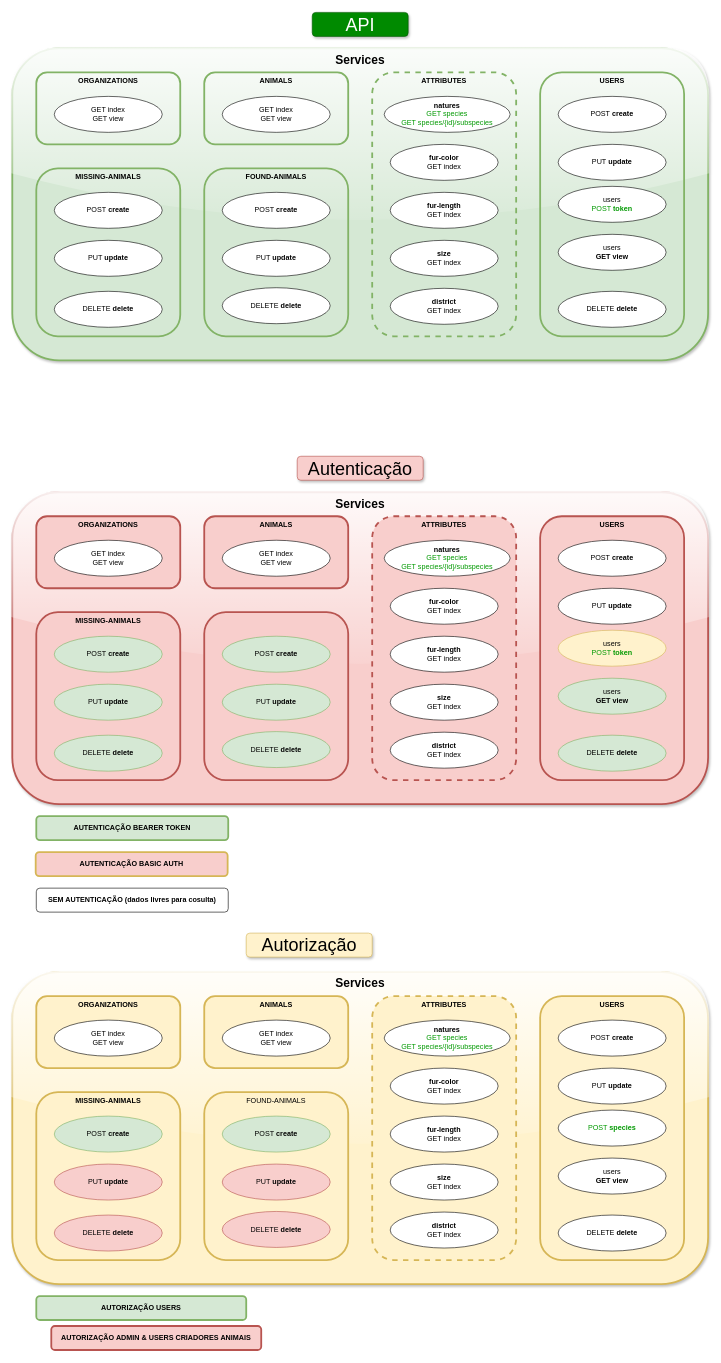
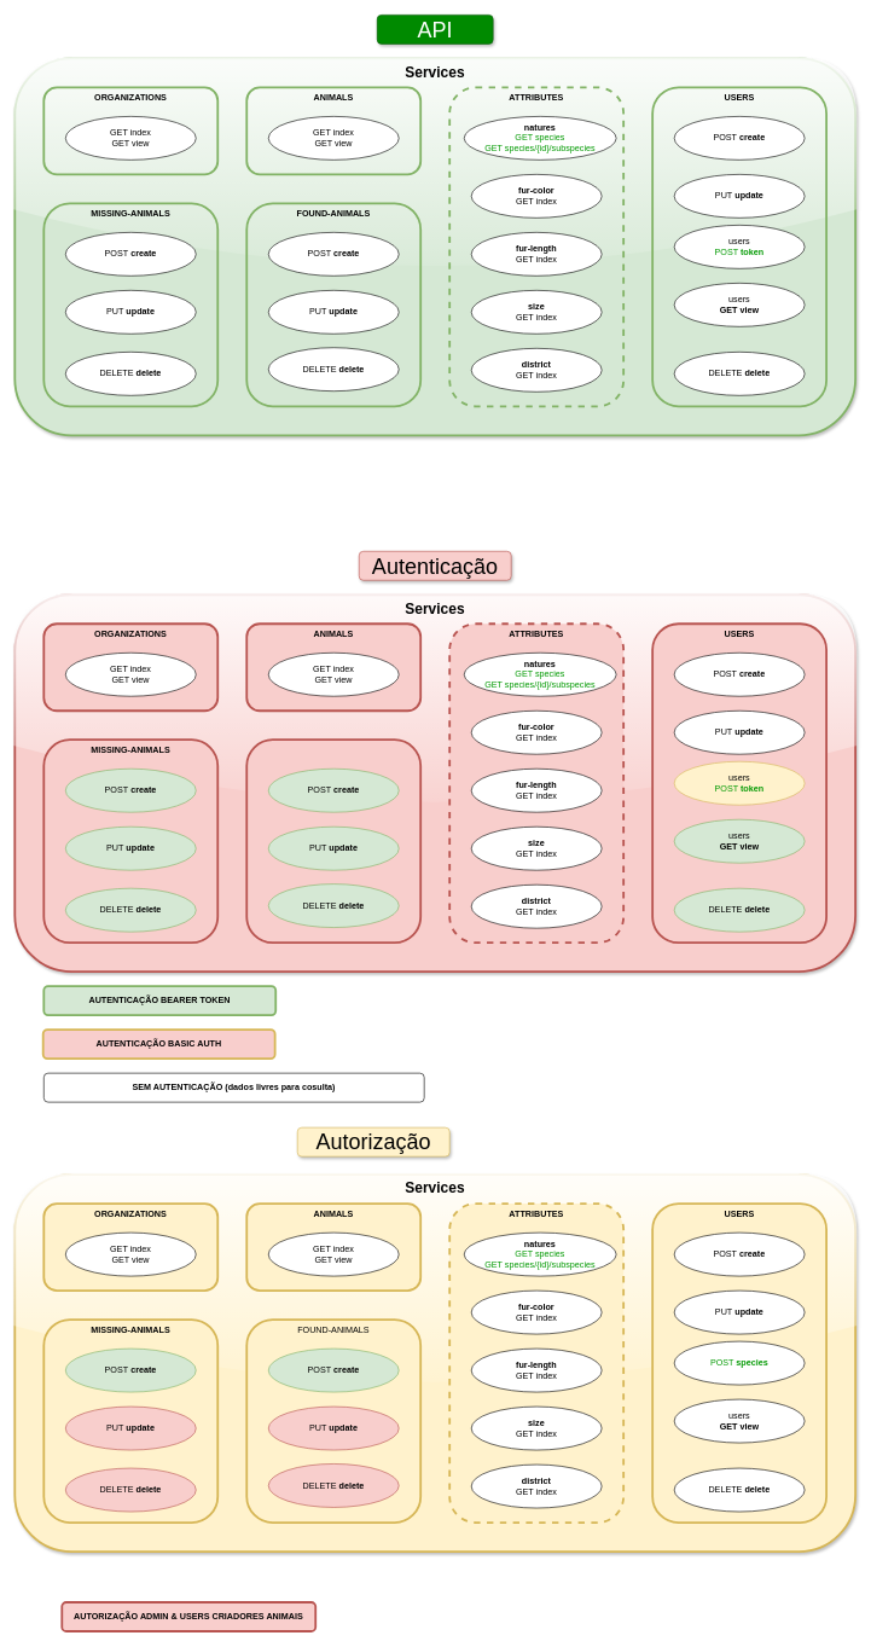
  <mxCell id="0" />
  <mxCell id="1" parent="0" />
  <mxCell id="2" value="&lt;font style=&quot;font-size: 20px&quot;&gt;&lt;b&gt;Services&lt;/b&gt;&lt;/font&gt;" style="rounded=1;whiteSpace=wrap;html=1;strokeWidth=3;fillColor=#d5e8d4;verticalAlign=top;strokeColor=#82b366;glass=1;shadow=1;comic=0;" parent="1" vertex="1"><mxGeometry x="20" y="80" width="1160" height="520" as="geometry" /></mxCell>
  <mxCell id="3" value="&lt;b&gt;MISSING-ANIMALS&lt;/b&gt;" style="rounded=1;whiteSpace=wrap;html=1;fillColor=none;strokeColor=#82b366;strokeWidth=3;verticalAlign=top;" parent="1" vertex="1"><mxGeometry x="60" y="280" width="240" height="280" as="geometry" /></mxCell>
  <mxCell id="4" value="DELETE&amp;nbsp;&lt;b&gt;delete&lt;/b&gt;" style="ellipse;whiteSpace=wrap;html=1;" parent="1" vertex="1"><mxGeometry x="90" y="485" width="180" height="60" as="geometry" /></mxCell>
  <mxCell id="5" value="" style="group" parent="1" vertex="1" connectable="0"><mxGeometry x="340" y="120" width="240" height="120" as="geometry" /></mxCell>
  <mxCell id="6" value="&lt;b&gt;ANIMALS&lt;/b&gt;" style="rounded=1;whiteSpace=wrap;html=1;fillColor=none;strokeColor=#82b366;strokeWidth=3;verticalAlign=top;" parent="5" vertex="1"><mxGeometry width="240" height="120" as="geometry" /></mxCell>
  <mxCell id="7" value="GET index&lt;br&gt;GET view" style="ellipse;whiteSpace=wrap;html=1;" parent="5" vertex="1"><mxGeometry x="30" y="40" width="180" height="60" as="geometry" /></mxCell>
  <mxCell id="8" value="" style="group" parent="1" vertex="1" connectable="0"><mxGeometry x="60" y="120" width="240" height="120" as="geometry" /></mxCell>
  <mxCell id="9" value="&lt;b&gt;ORGANIZATIONS&lt;/b&gt;" style="rounded=1;whiteSpace=wrap;html=1;fillColor=none;strokeColor=#82b366;strokeWidth=3;verticalAlign=top;" parent="8" vertex="1"><mxGeometry width="240" height="120" as="geometry" /></mxCell>
  <mxCell id="10" value="GET index&lt;br&gt;GET view" style="ellipse;whiteSpace=wrap;html=1;" parent="8" vertex="1"><mxGeometry x="30" y="40" width="180" height="60" as="geometry" /></mxCell>
  <mxCell id="11" value="API" style="text;html=1;strokeColor=#005700;fillColor=#008a00;align=center;verticalAlign=middle;whiteSpace=wrap;rounded=1;fontSize=30;glass=0;shadow=1;comic=0;fontColor=#ffffff;" parent="1" vertex="1"><mxGeometry x="520" y="20" width="160" height="40" as="geometry" /></mxCell>
  <mxCell id="12" value="" style="group" parent="1" vertex="1" connectable="0"><mxGeometry x="340" y="280" width="240" height="280" as="geometry" /></mxCell>
  <mxCell id="13" value="&lt;b&gt;FOUND-ANIMALS&lt;/b&gt;" style="rounded=1;whiteSpace=wrap;html=1;fillColor=none;strokeColor=#82b366;strokeWidth=3;verticalAlign=top;" parent="12" vertex="1"><mxGeometry width="240" height="280" as="geometry" /></mxCell>
  <mxCell id="14" value="POST&amp;nbsp;&lt;b&gt;create&lt;/b&gt;" style="ellipse;whiteSpace=wrap;html=1;" parent="12" vertex="1"><mxGeometry x="30" y="40" width="180" height="60" as="geometry" /></mxCell>
  <mxCell id="15" value="DELETE&amp;nbsp;&lt;b&gt;delete&lt;/b&gt;" style="ellipse;whiteSpace=wrap;html=1;" parent="12" vertex="1"><mxGeometry x="30" y="199" width="180" height="60" as="geometry" /></mxCell>
  <mxCell id="16" value="PUT&amp;nbsp;&lt;b&gt;update&lt;/b&gt;" style="ellipse;whiteSpace=wrap;html=1;" parent="12" vertex="1"><mxGeometry x="30" y="120" width="180" height="60" as="geometry" /></mxCell>
  <mxCell id="17" value="&lt;b&gt;ATTRIBUTES&lt;/b&gt;" style="rounded=1;whiteSpace=wrap;html=1;fillColor=none;strokeColor=#82b366;strokeWidth=3;verticalAlign=top;dashed=1;" parent="1" vertex="1"><mxGeometry x="620" y="120" width="240" height="440" as="geometry" /></mxCell>
  <mxCell id="18" value="&lt;b&gt;natures&lt;/b&gt;&lt;br&gt;&lt;font color=&quot;#009900&quot;&gt;GET species&lt;/font&gt;&lt;br&gt;&lt;font color=&quot;#009900&quot;&gt;GET species/{id}/subspecies&lt;/font&gt;" style="ellipse;whiteSpace=wrap;html=1;" parent="1" vertex="1"><mxGeometry x="640" y="160" width="210" height="60" as="geometry" /></mxCell>
  <mxCell id="19" value="&lt;b&gt;fur-length&lt;/b&gt;&lt;br&gt;GET index" style="ellipse;whiteSpace=wrap;html=1;" parent="1" vertex="1"><mxGeometry x="650" y="320" width="180" height="60" as="geometry" /></mxCell>
  <mxCell id="20" value="&lt;b&gt;fur-color&lt;/b&gt;&lt;br&gt;GET index" style="ellipse;whiteSpace=wrap;html=1;" parent="1" vertex="1"><mxGeometry x="650" y="240" width="180" height="60" as="geometry" /></mxCell>
  <mxCell id="21" value="&lt;b&gt;size&lt;/b&gt;&lt;br&gt;GET index" style="ellipse;whiteSpace=wrap;html=1;" parent="1" vertex="1"><mxGeometry x="650" y="400" width="180" height="60" as="geometry" /></mxCell>
  <mxCell id="22" value="&lt;b&gt;district&lt;/b&gt;&lt;br&gt;GET index" style="ellipse;whiteSpace=wrap;html=1;" parent="1" vertex="1"><mxGeometry x="650" y="480" width="180" height="60" as="geometry" /></mxCell>
  <mxCell id="23" value="&lt;b&gt;USERS&lt;/b&gt;" style="rounded=1;whiteSpace=wrap;html=1;fillColor=none;strokeColor=#82b366;strokeWidth=3;verticalAlign=top;" parent="1" vertex="1"><mxGeometry x="900" y="120" width="240" height="440" as="geometry" /></mxCell>
  <mxCell id="24" value="POST&amp;nbsp;&lt;b&gt;create&lt;/b&gt;" style="ellipse;whiteSpace=wrap;html=1;" parent="1" vertex="1"><mxGeometry x="930" y="160" width="180" height="60" as="geometry" /></mxCell>
  <mxCell id="25" value="DELETE&amp;nbsp;&lt;b&gt;delete&lt;/b&gt;" style="ellipse;whiteSpace=wrap;html=1;" parent="1" vertex="1"><mxGeometry x="930" y="485" width="180" height="60" as="geometry" /></mxCell>
  <mxCell id="26" value="PUT&amp;nbsp;&lt;b&gt;update&lt;/b&gt;" style="ellipse;whiteSpace=wrap;html=1;" parent="1" vertex="1"><mxGeometry x="930" y="240" width="180" height="60" as="geometry" /></mxCell>
  <mxCell id="27" value="users&lt;br&gt;&lt;font color=&quot;#009900&quot;&gt;POST &lt;b&gt;token&lt;/b&gt;&lt;/font&gt;" style="ellipse;whiteSpace=wrap;html=1;" parent="1" vertex="1"><mxGeometry x="930" y="310" width="180" height="60" as="geometry" /></mxCell>
  <mxCell id="28" value="users&lt;br&gt;&lt;b&gt;GET view&lt;/b&gt;" style="ellipse;whiteSpace=wrap;html=1;" parent="1" vertex="1"><mxGeometry x="930" y="390" width="180" height="60" as="geometry" /></mxCell>
  <mxCell id="29" value="POST&amp;nbsp;&lt;b&gt;create&lt;/b&gt;" style="ellipse;whiteSpace=wrap;html=1;" parent="1" vertex="1"><mxGeometry x="90" y="320" width="180" height="60" as="geometry" /></mxCell>
  <mxCell id="30" value="PUT&amp;nbsp;&lt;b&gt;update&lt;/b&gt;" style="ellipse;whiteSpace=wrap;html=1;" parent="1" vertex="1"><mxGeometry x="90" y="400" width="180" height="60" as="geometry" /></mxCell>
  <mxCell id="31" value="&lt;font style=&quot;font-size: 20px&quot;&gt;&lt;b&gt;Services&lt;/b&gt;&lt;/font&gt;" style="rounded=1;whiteSpace=wrap;html=1;strokeWidth=3;fillColor=#f8cecc;verticalAlign=top;strokeColor=#b85450;glass=1;shadow=1;comic=0;" vertex="1" parent="1"><mxGeometry x="20" y="820" width="1160" height="520" as="geometry" /></mxCell>
  <mxCell id="32" value="&lt;b&gt;MISSING-ANIMALS&lt;/b&gt;" style="rounded=1;whiteSpace=wrap;html=1;fillColor=#f8cecc;strokeColor=#b85450;strokeWidth=3;verticalAlign=top;" vertex="1" parent="1"><mxGeometry x="60" y="1020" width="240" height="280" as="geometry" /></mxCell>
  <mxCell id="33" value="DELETE&amp;nbsp;&lt;b&gt;delete&lt;/b&gt;" style="ellipse;whiteSpace=wrap;html=1;fillColor=#d5e8d4;strokeColor=#82b366;" vertex="1" parent="1"><mxGeometry x="90" y="1225" width="180" height="60" as="geometry" /></mxCell>
  <mxCell id="34" value="" style="group;strokeColor=none;" vertex="1" connectable="0" parent="1"><mxGeometry x="340" y="860" width="240" height="120" as="geometry" /></mxCell>
  <mxCell id="35" value="&lt;b&gt;ANIMALS&lt;/b&gt;" style="rounded=1;whiteSpace=wrap;html=1;fillColor=#f8cecc;strokeColor=#b85450;strokeWidth=3;verticalAlign=top;" vertex="1" parent="34"><mxGeometry width="240" height="120" as="geometry" /></mxCell>
  <mxCell id="36" value="GET index&lt;br&gt;GET view" style="ellipse;whiteSpace=wrap;html=1;" vertex="1" parent="34"><mxGeometry x="30" y="40" width="180" height="60" as="geometry" /></mxCell>
  <mxCell id="37" value="ORGANIZATIONS" style="group;fillColor=#f8cecc;strokeColor=#b85450;fontStyle=1;strokeWidth=3;rounded=1;" vertex="1" connectable="0" parent="1"><mxGeometry x="60" y="860" width="240" height="120" as="geometry" /></mxCell>
  <mxCell id="38" value="Autenticação" style="text;html=1;strokeColor=#b85450;fillColor=#f8cecc;align=center;verticalAlign=middle;whiteSpace=wrap;rounded=1;fontSize=30;glass=0;shadow=1;comic=0;" vertex="1" parent="1"><mxGeometry x="495" y="760" width="210" height="40" as="geometry" /></mxCell>
  <mxCell id="39" value="" style="group;fillColor=#f8cecc;strokeColor=#b85450;rounded=1;strokeWidth=3;" vertex="1" connectable="0" parent="1"><mxGeometry x="340" y="1020" width="240" height="280" as="geometry" /></mxCell>
  <mxCell id="40" value="&lt;b&gt;ATTRIBUTES&lt;/b&gt;" style="rounded=1;whiteSpace=wrap;html=1;fillColor=#f8cecc;strokeColor=#b85450;strokeWidth=3;verticalAlign=top;dashed=1;" vertex="1" parent="1"><mxGeometry x="620" y="860" width="240" height="440" as="geometry" /></mxCell>
  <mxCell id="41" value="&lt;b&gt;natures&lt;/b&gt;&lt;br&gt;&lt;font color=&quot;#009900&quot;&gt;GET species&lt;/font&gt;&lt;br&gt;&lt;font color=&quot;#009900&quot;&gt;GET species/{id}/subspecies&lt;/font&gt;" style="ellipse;whiteSpace=wrap;html=1;" vertex="1" parent="1"><mxGeometry x="640" y="900" width="210" height="60" as="geometry" /></mxCell>
  <mxCell id="42" value="&lt;b&gt;fur-length&lt;/b&gt;&lt;br&gt;GET index" style="ellipse;whiteSpace=wrap;html=1;" vertex="1" parent="1"><mxGeometry x="650" y="1060" width="180" height="60" as="geometry" /></mxCell>
  <mxCell id="43" value="&lt;b&gt;fur-color&lt;/b&gt;&lt;br&gt;GET index" style="ellipse;whiteSpace=wrap;html=1;" vertex="1" parent="1"><mxGeometry x="650" y="980" width="180" height="60" as="geometry" /></mxCell>
  <mxCell id="44" value="&lt;b&gt;size&lt;/b&gt;&lt;br&gt;GET index" style="ellipse;whiteSpace=wrap;html=1;" vertex="1" parent="1"><mxGeometry x="650" y="1140" width="180" height="60" as="geometry" /></mxCell>
  <mxCell id="45" value="&lt;b&gt;district&lt;/b&gt;&lt;br&gt;GET index" style="ellipse;whiteSpace=wrap;html=1;" vertex="1" parent="1"><mxGeometry x="650" y="1220" width="180" height="60" as="geometry" /></mxCell>
  <mxCell id="46" value="&lt;b&gt;USERS&lt;/b&gt;" style="rounded=1;whiteSpace=wrap;html=1;fillColor=#f8cecc;strokeColor=#b85450;strokeWidth=3;verticalAlign=top;" vertex="1" parent="1"><mxGeometry x="900" y="860" width="240" height="440" as="geometry" /></mxCell>
  <mxCell id="47" value="POST&amp;nbsp;&lt;b&gt;create&lt;/b&gt;" style="ellipse;whiteSpace=wrap;html=1;" vertex="1" parent="1"><mxGeometry x="930" y="900" width="180" height="60" as="geometry" /></mxCell>
  <mxCell id="48" value="DELETE&amp;nbsp;&lt;b&gt;delete&lt;/b&gt;" style="ellipse;whiteSpace=wrap;html=1;fillColor=#d5e8d4;strokeColor=#82b366;" vertex="1" parent="1"><mxGeometry x="930" y="1225" width="180" height="60" as="geometry" /></mxCell>
  <mxCell id="49" value="PUT&amp;nbsp;&lt;b&gt;update&lt;/b&gt;" style="ellipse;whiteSpace=wrap;html=1;" vertex="1" parent="1"><mxGeometry x="930" y="980" width="180" height="60" as="geometry" /></mxCell>
  <mxCell id="50" value="users&lt;br&gt;&lt;font color=&quot;#009900&quot;&gt;POST &lt;b&gt;token&lt;/b&gt;&lt;/font&gt;" style="ellipse;whiteSpace=wrap;html=1;fillColor=#fff2cc;strokeColor=#d6b656;" vertex="1" parent="1"><mxGeometry x="930" y="1050" width="180" height="60" as="geometry" /></mxCell>
  <mxCell id="51" value="users&lt;br&gt;&lt;b&gt;GET view&lt;/b&gt;" style="ellipse;whiteSpace=wrap;html=1;fillColor=#d5e8d4;strokeColor=#82b366;" vertex="1" parent="1"><mxGeometry x="930" y="1130" width="180" height="60" as="geometry" /></mxCell>
  <mxCell id="52" value="POST&amp;nbsp;&lt;b&gt;create&lt;/b&gt;" style="ellipse;whiteSpace=wrap;html=1;fillColor=#d5e8d4;strokeColor=#82b366;" vertex="1" parent="1"><mxGeometry x="90" y="1060" width="180" height="60" as="geometry" /></mxCell>
  <mxCell id="53" value="PUT&amp;nbsp;&lt;b&gt;update&lt;/b&gt;" style="ellipse;whiteSpace=wrap;html=1;fillColor=#d5e8d4;strokeColor=#82b366;" vertex="1" parent="1"><mxGeometry x="90" y="1140" width="180" height="60" as="geometry" /></mxCell>
  <mxCell id="54" value="POST&amp;nbsp;&lt;b&gt;create&lt;/b&gt;" style="ellipse;whiteSpace=wrap;html=1;fillColor=#d5e8d4;strokeColor=#82b366;" vertex="1" parent="1"><mxGeometry x="370" y="1060" width="180" height="60" as="geometry" /></mxCell>
  <mxCell id="55" value="DELETE&amp;nbsp;&lt;b&gt;delete&lt;/b&gt;" style="ellipse;whiteSpace=wrap;html=1;fillColor=#d5e8d4;strokeColor=#82b366;" vertex="1" parent="1"><mxGeometry x="370" y="1219" width="180" height="60" as="geometry" /></mxCell>
  <mxCell id="56" value="PUT&amp;nbsp;&lt;b&gt;update&lt;/b&gt;" style="ellipse;whiteSpace=wrap;html=1;fillColor=#d5e8d4;strokeColor=#82b366;" vertex="1" parent="1"><mxGeometry x="370" y="1140" width="180" height="60" as="geometry" /></mxCell>
  <mxCell id="57" value="GET index&lt;br&gt;GET view" style="ellipse;whiteSpace=wrap;html=1;" vertex="1" parent="1"><mxGeometry x="90" y="900" width="180" height="60" as="geometry" /></mxCell>
  <mxCell id="58" value="&lt;font style=&quot;font-size: 20px&quot;&gt;&lt;b&gt;Services&lt;/b&gt;&lt;/font&gt;" style="rounded=1;whiteSpace=wrap;html=1;strokeWidth=3;fillColor=#fff2cc;verticalAlign=top;strokeColor=#d6b656;glass=1;shadow=1;comic=0;" vertex="1" parent="1"><mxGeometry x="20" y="1620" width="1160" height="520" as="geometry" /></mxCell>
  <mxCell id="59" value="&lt;b&gt;MISSING-ANIMALS&lt;/b&gt;" style="rounded=1;whiteSpace=wrap;html=1;fillColor=#fff2cc;strokeColor=#d6b656;strokeWidth=3;verticalAlign=top;" vertex="1" parent="1"><mxGeometry x="60" y="1820" width="240" height="280" as="geometry" /></mxCell>
  <mxCell id="60" value="DELETE&amp;nbsp;&lt;b&gt;delete&lt;/b&gt;" style="ellipse;whiteSpace=wrap;html=1;fillColor=#f8cecc;strokeColor=#b85450;" vertex="1" parent="1"><mxGeometry x="90" y="2025" width="180" height="60" as="geometry" /></mxCell>
  <mxCell id="61" value="" style="group;strokeColor=none;" vertex="1" connectable="0" parent="1"><mxGeometry x="340" y="1660" width="240" height="120" as="geometry" /></mxCell>
  <mxCell id="62" value="&lt;b&gt;ANIMALS&lt;/b&gt;" style="rounded=1;whiteSpace=wrap;html=1;fillColor=#fff2cc;strokeColor=#d6b656;strokeWidth=3;verticalAlign=top;" vertex="1" parent="61"><mxGeometry width="240" height="120" as="geometry" /></mxCell>
  <mxCell id="63" value="GET index&lt;br&gt;GET view" style="ellipse;whiteSpace=wrap;html=1;" vertex="1" parent="61"><mxGeometry x="30" y="40" width="180" height="60" as="geometry" /></mxCell>
  <mxCell id="64" value="ORGANIZATIONS" style="group;fillColor=#fff2cc;strokeColor=#d6b656;fontStyle=1;strokeWidth=3;rounded=1;" vertex="1" connectable="0" parent="1"><mxGeometry x="60" y="1660" width="240" height="120" as="geometry" /></mxCell>
  <mxCell id="65" value="Autorização" style="text;html=1;strokeColor=#d6b656;fillColor=#fff2cc;align=center;verticalAlign=middle;whiteSpace=wrap;rounded=1;fontSize=30;glass=0;shadow=1;comic=0;" vertex="1" parent="1"><mxGeometry x="410" y="1555" width="210" height="40" as="geometry" /></mxCell>
  <mxCell id="66" value="FOUND-ANIMALS" style="group;fillColor=#fff2cc;strokeColor=#d6b656;rounded=1;strokeWidth=3;" vertex="1" connectable="0" parent="1"><mxGeometry x="340" y="1820" width="240" height="280" as="geometry" /></mxCell>
  <mxCell id="67" value="&lt;b&gt;ATTRIBUTES&lt;/b&gt;" style="rounded=1;whiteSpace=wrap;html=1;fillColor=#fff2cc;strokeColor=#d6b656;strokeWidth=3;verticalAlign=top;dashed=1;" vertex="1" parent="1"><mxGeometry x="620" y="1660" width="240" height="440" as="geometry" /></mxCell>
  <mxCell id="68" value="&lt;b&gt;natures&lt;/b&gt;&lt;br&gt;&lt;font color=&quot;#009900&quot;&gt;GET species&lt;/font&gt;&lt;br&gt;&lt;font color=&quot;#009900&quot;&gt;GET species/{id}/subspecies&lt;/font&gt;" style="ellipse;whiteSpace=wrap;html=1;" vertex="1" parent="1"><mxGeometry x="640" y="1700" width="210" height="60" as="geometry" /></mxCell>
  <mxCell id="69" value="&lt;b&gt;fur-length&lt;/b&gt;&lt;br&gt;GET index" style="ellipse;whiteSpace=wrap;html=1;" vertex="1" parent="1"><mxGeometry x="650" y="1860" width="180" height="60" as="geometry" /></mxCell>
  <mxCell id="70" value="&lt;b&gt;fur-color&lt;/b&gt;&lt;br&gt;GET index" style="ellipse;whiteSpace=wrap;html=1;" vertex="1" parent="1"><mxGeometry x="650" y="1780" width="180" height="60" as="geometry" /></mxCell>
  <mxCell id="71" value="&lt;b&gt;size&lt;/b&gt;&lt;br&gt;GET index" style="ellipse;whiteSpace=wrap;html=1;" vertex="1" parent="1"><mxGeometry x="650" y="1940" width="180" height="60" as="geometry" /></mxCell>
  <mxCell id="72" value="&lt;b&gt;district&lt;/b&gt;&lt;br&gt;GET index" style="ellipse;whiteSpace=wrap;html=1;" vertex="1" parent="1"><mxGeometry x="650" y="2020" width="180" height="60" as="geometry" /></mxCell>
  <mxCell id="73" value="&lt;b&gt;USERS&lt;/b&gt;" style="rounded=1;whiteSpace=wrap;html=1;fillColor=#fff2cc;strokeColor=#d6b656;strokeWidth=3;verticalAlign=top;" vertex="1" parent="1"><mxGeometry x="900" y="1660" width="240" height="440" as="geometry" /></mxCell>
  <mxCell id="74" value="POST&amp;nbsp;&lt;b&gt;create&lt;/b&gt;" style="ellipse;whiteSpace=wrap;html=1;" vertex="1" parent="1"><mxGeometry x="930" y="1700" width="180" height="60" as="geometry" /></mxCell>
  <mxCell id="75" value="DELETE&amp;nbsp;&lt;b&gt;delete&lt;/b&gt;" style="ellipse;whiteSpace=wrap;html=1;" vertex="1" parent="1"><mxGeometry x="930" y="2025" width="180" height="60" as="geometry" /></mxCell>
  <mxCell id="76" value="PUT&amp;nbsp;&lt;b&gt;update&lt;/b&gt;" style="ellipse;whiteSpace=wrap;html=1;" vertex="1" parent="1"><mxGeometry x="930" y="1780" width="180" height="60" as="geometry" /></mxCell>
  <mxCell id="77" value="&lt;font color=&quot;#009900&quot;&gt;POST &lt;b&gt;species&lt;/b&gt;&lt;/font&gt;" style="ellipse;whiteSpace=wrap;html=1;" vertex="1" parent="1"><mxGeometry x="930" y="1850" width="180" height="60" as="geometry" /></mxCell>
  <mxCell id="78" value="users&lt;br&gt;&lt;b&gt;GET view&lt;/b&gt;" style="ellipse;whiteSpace=wrap;html=1;" vertex="1" parent="1"><mxGeometry x="930" y="1930" width="180" height="60" as="geometry" /></mxCell>
  <mxCell id="79" value="POST&amp;nbsp;&lt;b&gt;create&lt;/b&gt;" style="ellipse;whiteSpace=wrap;html=1;fillColor=#d5e8d4;strokeColor=#82b366;" vertex="1" parent="1"><mxGeometry x="90" y="1860" width="180" height="60" as="geometry" /></mxCell>
  <mxCell id="80" value="PUT&amp;nbsp;&lt;b&gt;update&lt;/b&gt;" style="ellipse;whiteSpace=wrap;html=1;fillColor=#f8cecc;strokeColor=#b85450;" vertex="1" parent="1"><mxGeometry x="90" y="1940" width="180" height="60" as="geometry" /></mxCell>
  <mxCell id="81" value="POST&amp;nbsp;&lt;b&gt;create&lt;/b&gt;" style="ellipse;whiteSpace=wrap;html=1;fillColor=#d5e8d4;strokeColor=#82b366;" vertex="1" parent="1"><mxGeometry x="370" y="1860" width="180" height="60" as="geometry" /></mxCell>
  <mxCell id="82" value="DELETE&amp;nbsp;&lt;b&gt;delete&lt;/b&gt;" style="ellipse;whiteSpace=wrap;html=1;fillColor=#f8cecc;strokeColor=#b85450;" vertex="1" parent="1"><mxGeometry x="370" y="2019" width="180" height="60" as="geometry" /></mxCell>
  <mxCell id="83" value="PUT&amp;nbsp;&lt;b&gt;update&lt;/b&gt;" style="ellipse;whiteSpace=wrap;html=1;fillColor=#f8cecc;strokeColor=#b85450;" vertex="1" parent="1"><mxGeometry x="370" y="1940" width="180" height="60" as="geometry" /></mxCell>
  <mxCell id="84" value="GET index&lt;br&gt;GET view" style="ellipse;whiteSpace=wrap;html=1;" vertex="1" parent="1"><mxGeometry x="90" y="1700" width="180" height="60" as="geometry" /></mxCell>
  <mxCell id="85" value="&lt;b&gt;AUTENTICAÇÃO BEARER TOKEN&lt;/b&gt;" style="rounded=1;whiteSpace=wrap;html=1;strokeColor=#82b366;strokeWidth=3;fillColor=#d5e8d4;" vertex="1" parent="1"><mxGeometry x="60" y="1360" width="320" height="40" as="geometry" /></mxCell>
  <mxCell id="86" value="&lt;b&gt;AUTENTICAÇÃO BASIC AUTH&lt;/b&gt;" style="rounded=1;whiteSpace=wrap;html=1;strokeColor=#d6b656;strokeWidth=3;fillColor=#f8cecc;" vertex="1" parent="1"><mxGeometry x="59" y="1420" width="320" height="40" as="geometry" /></mxCell>
- <mxCell id="87" value="&lt;b&gt;AUTORIZAÇÃO USERS&lt;/b&gt;" style="rounded=1;whiteSpace=wrap;html=1;strokeColor=#82b366;strokeWidth=3;fillColor=#d5e8d4;" vertex="1" parent="1"><mxGeometry x="60" y="2160" width="350" height="40" as="geometry" /></mxCell>
- <mxCell id="88" value="&lt;b&gt;SEM AUTENTICAÇÃO (dados livres para cosulta)&lt;/b&gt;" style="rounded=1;whiteSpace=wrap;html=1;strokeWidth=1;" vertex="1" parent="1"><mxGeometry x="60" y="1480" width="320" height="40" as="geometry" /></mxCell>
+ <mxCell id="88" value="&lt;b&gt;SEM AUTENTICAÇÃO (dados livres para cosulta)&lt;/b&gt;" style="rounded=1;whiteSpace=wrap;html=1;strokeWidth=1;" vertex="1" parent="1"><mxGeometry x="60" y="1480" width="525" height="40" as="geometry" /></mxCell>
  <mxCell id="89" value="&lt;b&gt;AUTORIZAÇÃO ADMIN &amp;amp; USERS CRIADORES ANIMAIS&lt;/b&gt;" style="rounded=1;whiteSpace=wrap;html=1;strokeColor=#b85450;strokeWidth=3;fillColor=#f8cecc;" vertex="1" parent="1"><mxGeometry x="85" y="2210" width="350" height="40" as="geometry" /></mxCell>
